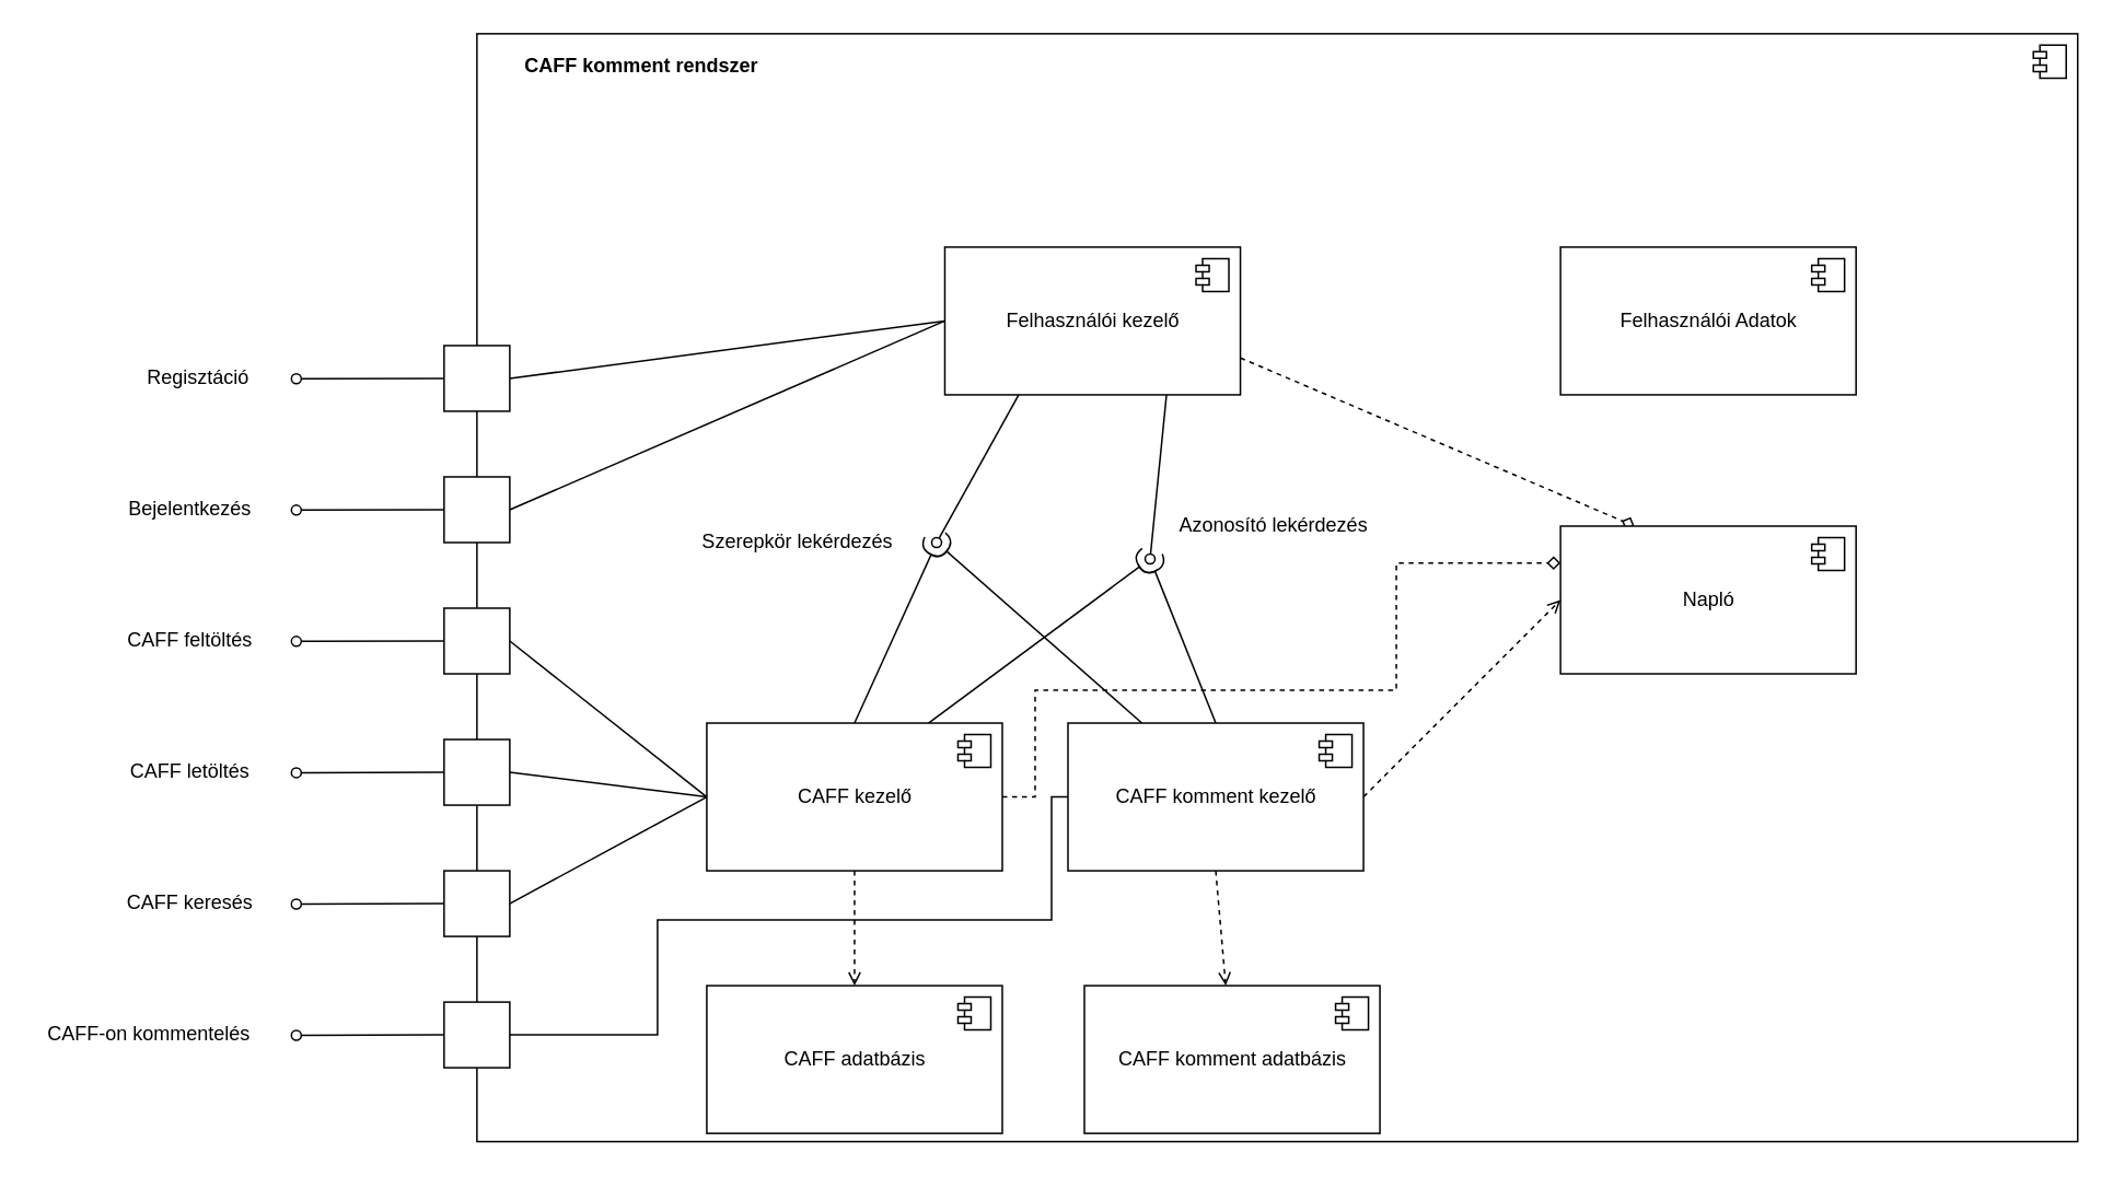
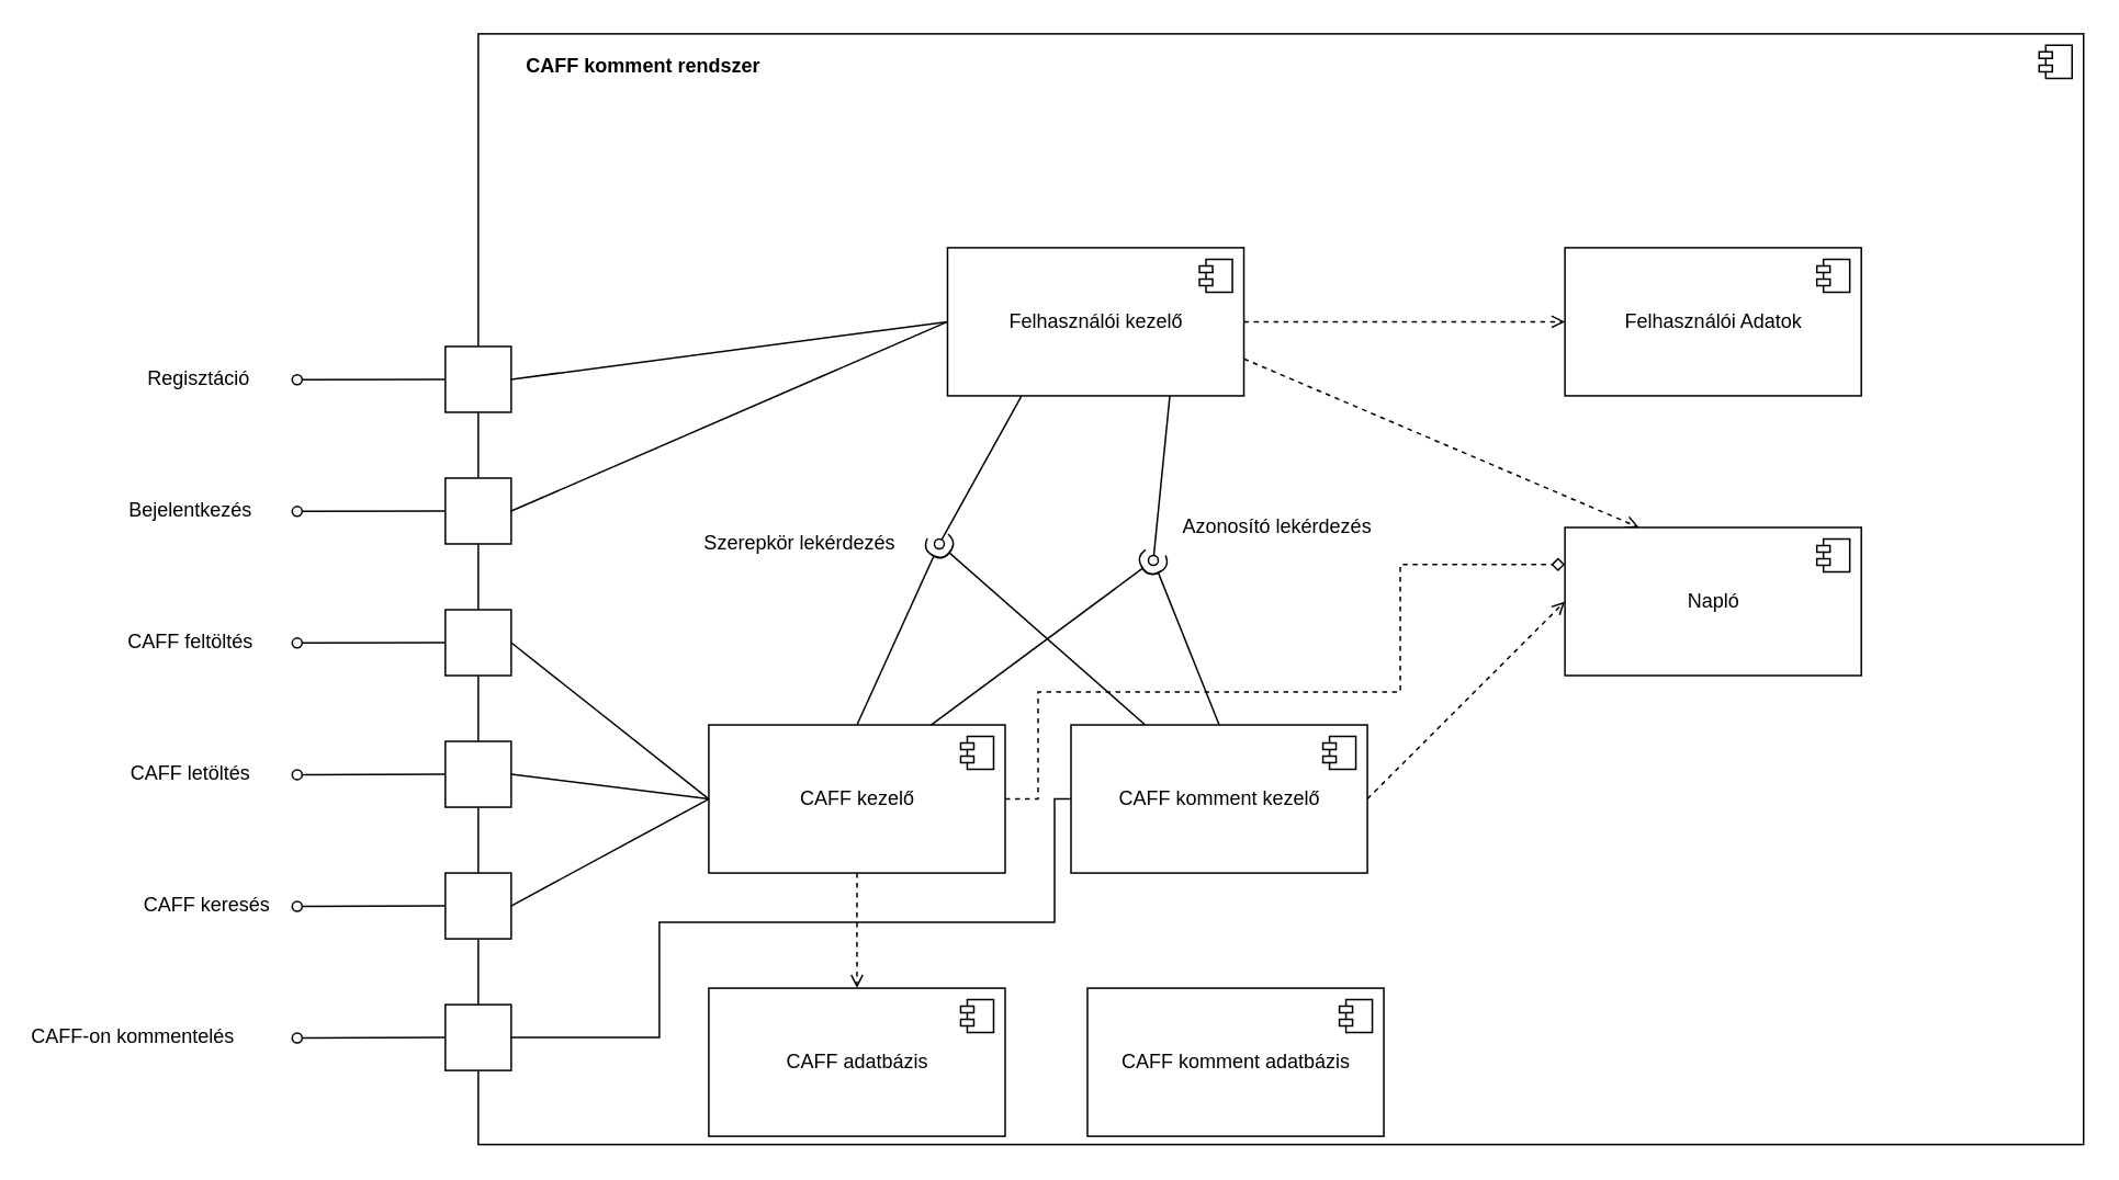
  <mxCell id="0" />
  <mxCell id="1" parent="0" />
  <mxCell id="2" value="" style="html=1;dropTarget=0;" parent="1" vertex="1"><mxGeometry x="290" y="20" width="975" height="675" as="geometry" /></mxCell>
  <mxCell id="3" value="" style="shape=module;jettyWidth=8;jettyHeight=4;" parent="2" vertex="1"><mxGeometry x="1" width="20" height="20" relative="1" as="geometry"><mxPoint x="-27" y="7" as="offset" /></mxGeometry></mxCell>
+ <mxCell id="4" style="edgeStyle=orthogonalEdgeStyle;rounded=0;orthogonalLoop=1;jettySize=auto;html=1;exitX=1;exitY=0.5;exitDx=0;exitDy=0;entryX=0;entryY=0.5;entryDx=0;entryDy=0;dashed=1;endArrow=open;endFill=0;" parent="1" source="7" target="9" edge="1"><mxGeometry relative="1" as="geometry" /></mxCell>
  <mxCell id="5" style="edgeStyle=none;rounded=0;orthogonalLoop=1;jettySize=auto;html=1;exitX=0.25;exitY=1;exitDx=0;exitDy=0;endArrow=oval;endFill=0;" parent="1" source="7" edge="1"><mxGeometry relative="1" as="geometry"><mxPoint x="570" y="330" as="targetPoint" /></mxGeometry></mxCell>
- <mxCell id="6" style="rounded=0;orthogonalLoop=1;jettySize=auto;html=1;exitX=1;exitY=0.75;exitDx=0;exitDy=0;entryX=0.25;entryY=0;entryDx=0;entryDy=0;dashed=1;endArrow=diamond;endFill=0;" parent="1" source="7" target="30" edge="1"><mxGeometry relative="1" as="geometry" /></mxCell>
+ <mxCell id="6" style="rounded=0;orthogonalLoop=1;jettySize=auto;html=1;exitX=1;exitY=0.75;exitDx=0;exitDy=0;entryX=0.25;entryY=0;entryDx=0;entryDy=0;dashed=1;endArrow=open;endFill=0;" parent="1" source="7" target="30" edge="1"><mxGeometry relative="1" as="geometry" /></mxCell>
  <mxCell id="7" value="Felhasználói kezelő" style="html=1;dropTarget=0;" parent="1" vertex="1"><mxGeometry x="575" y="150" width="180" height="90" as="geometry" /></mxCell>
  <mxCell id="8" value="" style="shape=module;jettyWidth=8;jettyHeight=4;" parent="7" vertex="1"><mxGeometry x="1" width="20" height="20" relative="1" as="geometry"><mxPoint x="-27" y="7" as="offset" /></mxGeometry></mxCell>
  <mxCell id="9" value="Felhasználói Adatok" style="html=1;dropTarget=0;" parent="1" vertex="1"><mxGeometry x="950" y="150" width="180" height="90" as="geometry" /></mxCell>
  <mxCell id="10" value="" style="shape=module;jettyWidth=8;jettyHeight=4;" parent="9" vertex="1"><mxGeometry x="1" width="20" height="20" relative="1" as="geometry"><mxPoint x="-27" y="7" as="offset" /></mxGeometry></mxCell>
  <mxCell id="11" style="edgeStyle=none;rounded=0;orthogonalLoop=1;jettySize=auto;html=1;exitX=0.5;exitY=1;exitDx=0;exitDy=0;entryX=0.5;entryY=0;entryDx=0;entryDy=0;dashed=1;endArrow=open;endFill=0;" parent="1" source="15" target="23" edge="1"><mxGeometry relative="1" as="geometry" /></mxCell>
  <mxCell id="12" style="edgeStyle=none;rounded=0;orthogonalLoop=1;jettySize=auto;html=1;exitX=0.5;exitY=0;exitDx=0;exitDy=0;endArrow=halfCircle;endFill=0;" parent="1" source="15" edge="1"><mxGeometry relative="1" as="geometry"><mxPoint x="570" y="330" as="targetPoint" /></mxGeometry></mxCell>
  <mxCell id="13" style="edgeStyle=none;rounded=0;orthogonalLoop=1;jettySize=auto;html=1;exitX=0.75;exitY=0;exitDx=0;exitDy=0;endArrow=halfCircle;endFill=0;" parent="1" source="15" edge="1"><mxGeometry relative="1" as="geometry"><mxPoint x="700" y="340" as="targetPoint" /></mxGeometry></mxCell>
  <mxCell id="14" style="edgeStyle=orthogonalEdgeStyle;rounded=0;orthogonalLoop=1;jettySize=auto;html=1;exitX=1;exitY=0.5;exitDx=0;exitDy=0;entryX=0;entryY=0.25;entryDx=0;entryDy=0;dashed=1;endArrow=diamond;endFill=0;" parent="1" source="15" target="30" edge="1"><mxGeometry relative="1" as="geometry"><Array as="points"><mxPoint x="630" y="485" /><mxPoint x="630" y="420" /><mxPoint x="850" y="420" /><mxPoint x="850" y="343" /></Array></mxGeometry></mxCell>
  <mxCell id="15" value="CAFF kezelő" style="html=1;dropTarget=0;" parent="1" vertex="1"><mxGeometry x="430" y="440" width="180" height="90" as="geometry" /></mxCell>
  <mxCell id="16" value="" style="shape=module;jettyWidth=8;jettyHeight=4;" parent="15" vertex="1"><mxGeometry x="1" width="20" height="20" relative="1" as="geometry"><mxPoint x="-27" y="7" as="offset" /></mxGeometry></mxCell>
- <mxCell id="17" style="edgeStyle=none;rounded=0;orthogonalLoop=1;jettySize=auto;html=1;exitX=0.5;exitY=1;exitDx=0;exitDy=0;dashed=1;endArrow=open;endFill=0;" parent="1" source="21" target="25" edge="1"><mxGeometry relative="1" as="geometry" /></mxCell>
  <mxCell id="18" style="edgeStyle=none;rounded=0;orthogonalLoop=1;jettySize=auto;html=1;exitX=0.25;exitY=0;exitDx=0;exitDy=0;endArrow=halfCircle;endFill=0;" parent="1" source="21" edge="1"><mxGeometry relative="1" as="geometry"><mxPoint x="570" y="330" as="targetPoint" /></mxGeometry></mxCell>
  <mxCell id="19" style="edgeStyle=none;rounded=0;orthogonalLoop=1;jettySize=auto;html=1;exitX=0.5;exitY=0;exitDx=0;exitDy=0;endArrow=halfCircle;endFill=0;" parent="1" source="21" edge="1"><mxGeometry relative="1" as="geometry"><mxPoint x="700" y="340" as="targetPoint" /></mxGeometry></mxCell>
  <mxCell id="20" style="edgeStyle=none;rounded=0;orthogonalLoop=1;jettySize=auto;html=1;exitX=1;exitY=0.5;exitDx=0;exitDy=0;entryX=0;entryY=0.5;entryDx=0;entryDy=0;dashed=1;endArrow=open;endFill=0;" parent="1" source="21" target="30" edge="1"><mxGeometry relative="1" as="geometry" /></mxCell>
  <mxCell id="21" value="CAFF komment kezelő" style="html=1;dropTarget=0;" parent="1" vertex="1"><mxGeometry x="650" y="440" width="180" height="90" as="geometry" /></mxCell>
  <mxCell id="22" value="" style="shape=module;jettyWidth=8;jettyHeight=4;" parent="21" vertex="1"><mxGeometry x="1" width="20" height="20" relative="1" as="geometry"><mxPoint x="-27" y="7" as="offset" /></mxGeometry></mxCell>
  <mxCell id="23" value="CAFF adatbázis" style="html=1;dropTarget=0;" parent="1" vertex="1"><mxGeometry x="430" y="600" width="180" height="90" as="geometry" /></mxCell>
  <mxCell id="24" value="" style="shape=module;jettyWidth=8;jettyHeight=4;" parent="23" vertex="1"><mxGeometry x="1" width="20" height="20" relative="1" as="geometry"><mxPoint x="-27" y="7" as="offset" /></mxGeometry></mxCell>
  <mxCell id="25" value="CAFF komment adatbázis" style="html=1;dropTarget=0;" parent="1" vertex="1"><mxGeometry x="660" y="600" width="180" height="90" as="geometry" /></mxCell>
  <mxCell id="26" value="" style="shape=module;jettyWidth=8;jettyHeight=4;" parent="25" vertex="1"><mxGeometry x="1" width="20" height="20" relative="1" as="geometry"><mxPoint x="-27" y="7" as="offset" /></mxGeometry></mxCell>
  <mxCell id="27" value="" style="rounded=0;orthogonalLoop=1;jettySize=auto;html=1;endArrow=oval;endFill=0;sketch=0;sourcePerimeterSpacing=0;targetPerimeterSpacing=0;exitX=0.75;exitY=1;exitDx=0;exitDy=0;" parent="1" source="7" edge="1"><mxGeometry relative="1" as="geometry"><mxPoint x="640" y="475" as="sourcePoint" /><mxPoint x="700" y="340" as="targetPoint" /></mxGeometry></mxCell>
  <mxCell id="28" value="Azonosító lekérdezés" style="text;html=1;align=center;verticalAlign=middle;resizable=0;points=[];autosize=1;strokeColor=none;fillColor=none;" parent="1" vertex="1"><mxGeometry x="710" y="310" width="130" height="20" as="geometry" /></mxCell>
  <mxCell id="29" value="Szerepkör lekérdezés" style="text;html=1;align=center;verticalAlign=middle;resizable=0;points=[];autosize=1;strokeColor=none;fillColor=none;" parent="1" vertex="1"><mxGeometry x="420" y="320" width="130" height="20" as="geometry" /></mxCell>
  <mxCell id="30" value="Napló" style="html=1;dropTarget=0;" parent="1" vertex="1"><mxGeometry x="950" y="320" width="180" height="90" as="geometry" /></mxCell>
  <mxCell id="31" value="" style="shape=module;jettyWidth=8;jettyHeight=4;" parent="30" vertex="1"><mxGeometry x="1" width="20" height="20" relative="1" as="geometry"><mxPoint x="-27" y="7" as="offset" /></mxGeometry></mxCell>
  <mxCell id="32" value="&lt;b&gt;CAFF komment rendszer&lt;/b&gt;" style="text;html=1;align=center;verticalAlign=middle;resizable=0;points=[];autosize=1;strokeColor=none;fillColor=none;" parent="1" vertex="1"><mxGeometry x="300" y="30" width="180" height="20" as="geometry" /></mxCell>
  <mxCell id="33" style="edgeStyle=none;rounded=0;orthogonalLoop=1;jettySize=auto;html=1;exitX=0;exitY=0.5;exitDx=0;exitDy=0;endArrow=oval;endFill=0;" parent="1" source="35" edge="1"><mxGeometry relative="1" as="geometry"><mxPoint x="180" y="230.235" as="targetPoint" /></mxGeometry></mxCell>
  <mxCell id="34" style="edgeStyle=none;rounded=0;orthogonalLoop=1;jettySize=auto;html=1;exitX=1;exitY=0.5;exitDx=0;exitDy=0;entryX=0;entryY=0.5;entryDx=0;entryDy=0;endArrow=none;endFill=0;" parent="1" source="35" target="7" edge="1"><mxGeometry relative="1" as="geometry" /></mxCell>
  <mxCell id="35" value="" style="whiteSpace=wrap;html=1;aspect=fixed;" parent="1" vertex="1"><mxGeometry x="270" y="210" width="40" height="40" as="geometry" /></mxCell>
  <mxCell id="36" style="edgeStyle=none;rounded=0;orthogonalLoop=1;jettySize=auto;html=1;exitX=0;exitY=0.5;exitDx=0;exitDy=0;endArrow=oval;endFill=0;" parent="1" source="38" edge="1"><mxGeometry relative="1" as="geometry"><mxPoint x="180" y="310.235" as="targetPoint" /></mxGeometry></mxCell>
  <mxCell id="37" style="edgeStyle=none;rounded=0;orthogonalLoop=1;jettySize=auto;html=1;exitX=1;exitY=0.5;exitDx=0;exitDy=0;entryX=0;entryY=0.5;entryDx=0;entryDy=0;endArrow=none;endFill=0;" parent="1" source="38" target="7" edge="1"><mxGeometry relative="1" as="geometry" /></mxCell>
  <mxCell id="38" value="" style="whiteSpace=wrap;html=1;aspect=fixed;" parent="1" vertex="1"><mxGeometry x="270" y="290" width="40" height="40" as="geometry" /></mxCell>
  <mxCell id="39" style="edgeStyle=none;rounded=0;orthogonalLoop=1;jettySize=auto;html=1;exitX=0;exitY=0.5;exitDx=0;exitDy=0;endArrow=oval;endFill=0;" parent="1" source="41" edge="1"><mxGeometry relative="1" as="geometry"><mxPoint x="180" y="390.235" as="targetPoint" /></mxGeometry></mxCell>
  <mxCell id="40" style="edgeStyle=none;rounded=0;orthogonalLoop=1;jettySize=auto;html=1;exitX=1;exitY=0.5;exitDx=0;exitDy=0;entryX=0;entryY=0.5;entryDx=0;entryDy=0;endArrow=none;endFill=0;" parent="1" source="41" target="15" edge="1"><mxGeometry relative="1" as="geometry" /></mxCell>
  <mxCell id="41" value="" style="whiteSpace=wrap;html=1;aspect=fixed;" parent="1" vertex="1"><mxGeometry x="270" y="370" width="40" height="40" as="geometry" /></mxCell>
  <mxCell id="42" style="edgeStyle=none;rounded=0;orthogonalLoop=1;jettySize=auto;html=1;exitX=0;exitY=0.5;exitDx=0;exitDy=0;endArrow=oval;endFill=0;" parent="1" source="44" edge="1"><mxGeometry relative="1" as="geometry"><mxPoint x="180" y="470.235" as="targetPoint" /></mxGeometry></mxCell>
  <mxCell id="43" style="edgeStyle=none;rounded=0;orthogonalLoop=1;jettySize=auto;html=1;exitX=1;exitY=0.5;exitDx=0;exitDy=0;entryX=0;entryY=0.5;entryDx=0;entryDy=0;endArrow=none;endFill=0;" parent="1" source="44" target="15" edge="1"><mxGeometry relative="1" as="geometry" /></mxCell>
  <mxCell id="44" value="" style="whiteSpace=wrap;html=1;aspect=fixed;" parent="1" vertex="1"><mxGeometry x="270" y="450" width="40" height="40" as="geometry" /></mxCell>
  <mxCell id="45" style="edgeStyle=none;rounded=0;orthogonalLoop=1;jettySize=auto;html=1;exitX=0;exitY=0.5;exitDx=0;exitDy=0;endArrow=oval;endFill=0;" parent="1" source="47" edge="1"><mxGeometry relative="1" as="geometry"><mxPoint x="180" y="550.235" as="targetPoint" /></mxGeometry></mxCell>
  <mxCell id="46" style="edgeStyle=none;rounded=0;orthogonalLoop=1;jettySize=auto;html=1;exitX=1;exitY=0.5;exitDx=0;exitDy=0;entryX=0;entryY=0.5;entryDx=0;entryDy=0;endArrow=none;endFill=0;" parent="1" source="47" target="15" edge="1"><mxGeometry relative="1" as="geometry" /></mxCell>
  <mxCell id="47" value="" style="whiteSpace=wrap;html=1;aspect=fixed;" parent="1" vertex="1"><mxGeometry x="270" y="530" width="40" height="40" as="geometry" /></mxCell>
  <mxCell id="48" style="edgeStyle=none;rounded=0;orthogonalLoop=1;jettySize=auto;html=1;exitX=0;exitY=0.5;exitDx=0;exitDy=0;endArrow=oval;endFill=0;" parent="1" source="50" edge="1"><mxGeometry relative="1" as="geometry"><mxPoint x="180" y="630.235" as="targetPoint" /></mxGeometry></mxCell>
  <mxCell id="49" style="edgeStyle=orthogonalEdgeStyle;rounded=0;orthogonalLoop=1;jettySize=auto;html=1;exitX=1;exitY=0.5;exitDx=0;exitDy=0;entryX=0;entryY=0.5;entryDx=0;entryDy=0;endArrow=none;endFill=0;" parent="1" source="50" target="21" edge="1"><mxGeometry relative="1" as="geometry"><Array as="points"><mxPoint x="400" y="630" /><mxPoint x="400" y="560" /><mxPoint x="640" y="560" /><mxPoint x="640" y="485" /></Array></mxGeometry></mxCell>
  <mxCell id="50" value="" style="whiteSpace=wrap;html=1;aspect=fixed;" parent="1" vertex="1"><mxGeometry x="270" y="610" width="40" height="40" as="geometry" /></mxCell>
  <mxCell id="51" value="Regisztáció" style="text;html=1;align=center;verticalAlign=middle;resizable=0;points=[];autosize=1;strokeColor=none;fillColor=none;" parent="1" vertex="1"><mxGeometry x="80" y="220" width="80" height="20" as="geometry" /></mxCell>
  <mxCell id="52" value="Bejelentkezés" style="text;html=1;align=center;verticalAlign=middle;resizable=0;points=[];autosize=1;strokeColor=none;fillColor=none;" parent="1" vertex="1"><mxGeometry x="70" y="300" width="90" height="20" as="geometry" /></mxCell>
  <mxCell id="53" value="CAFF feltöltés" style="text;html=1;align=center;verticalAlign=middle;resizable=0;points=[];autosize=1;strokeColor=none;fillColor=none;" parent="1" vertex="1"><mxGeometry x="70" y="380" width="90" height="20" as="geometry" /></mxCell>
  <mxCell id="54" value="CAFF letöltés" style="text;html=1;align=center;verticalAlign=middle;resizable=0;points=[];autosize=1;strokeColor=none;fillColor=none;" parent="1" vertex="1"><mxGeometry x="70" y="460" width="90" height="20" as="geometry" /></mxCell>
- <mxCell id="55" value="CAFF keresés" style="text;html=1;align=center;verticalAlign=middle;resizable=0;points=[];autosize=1;strokeColor=none;fillColor=none;" parent="1" vertex="1"><mxGeometry x="70" y="540" width="90" height="20" as="geometry" /></mxCell>
- <mxCell id="56" value="CAFF-on kommentelés" style="text;html=1;align=center;verticalAlign=middle;resizable=0;points=[];autosize=1;strokeColor=none;fillColor=none;" parent="1" vertex="1"><mxGeometry x="20" y="620" width="140" height="20" as="geometry" /></mxCell>
+ <mxCell id="55" value="CAFF keresés" style="text;html=1;align=center;verticalAlign=middle;resizable=0;points=[];autosize=1;strokeColor=none;fillColor=none;" parent="1" vertex="1"><mxGeometry x="80" y="540" width="90" height="20" as="geometry" /></mxCell>
+ <mxCell id="56" value="CAFF-on kommentelés" style="text;html=1;align=center;verticalAlign=middle;resizable=0;points=[];autosize=1;strokeColor=none;fillColor=none;" parent="1" vertex="1"><mxGeometry x="10" y="620" width="140" height="20" as="geometry" /></mxCell>
